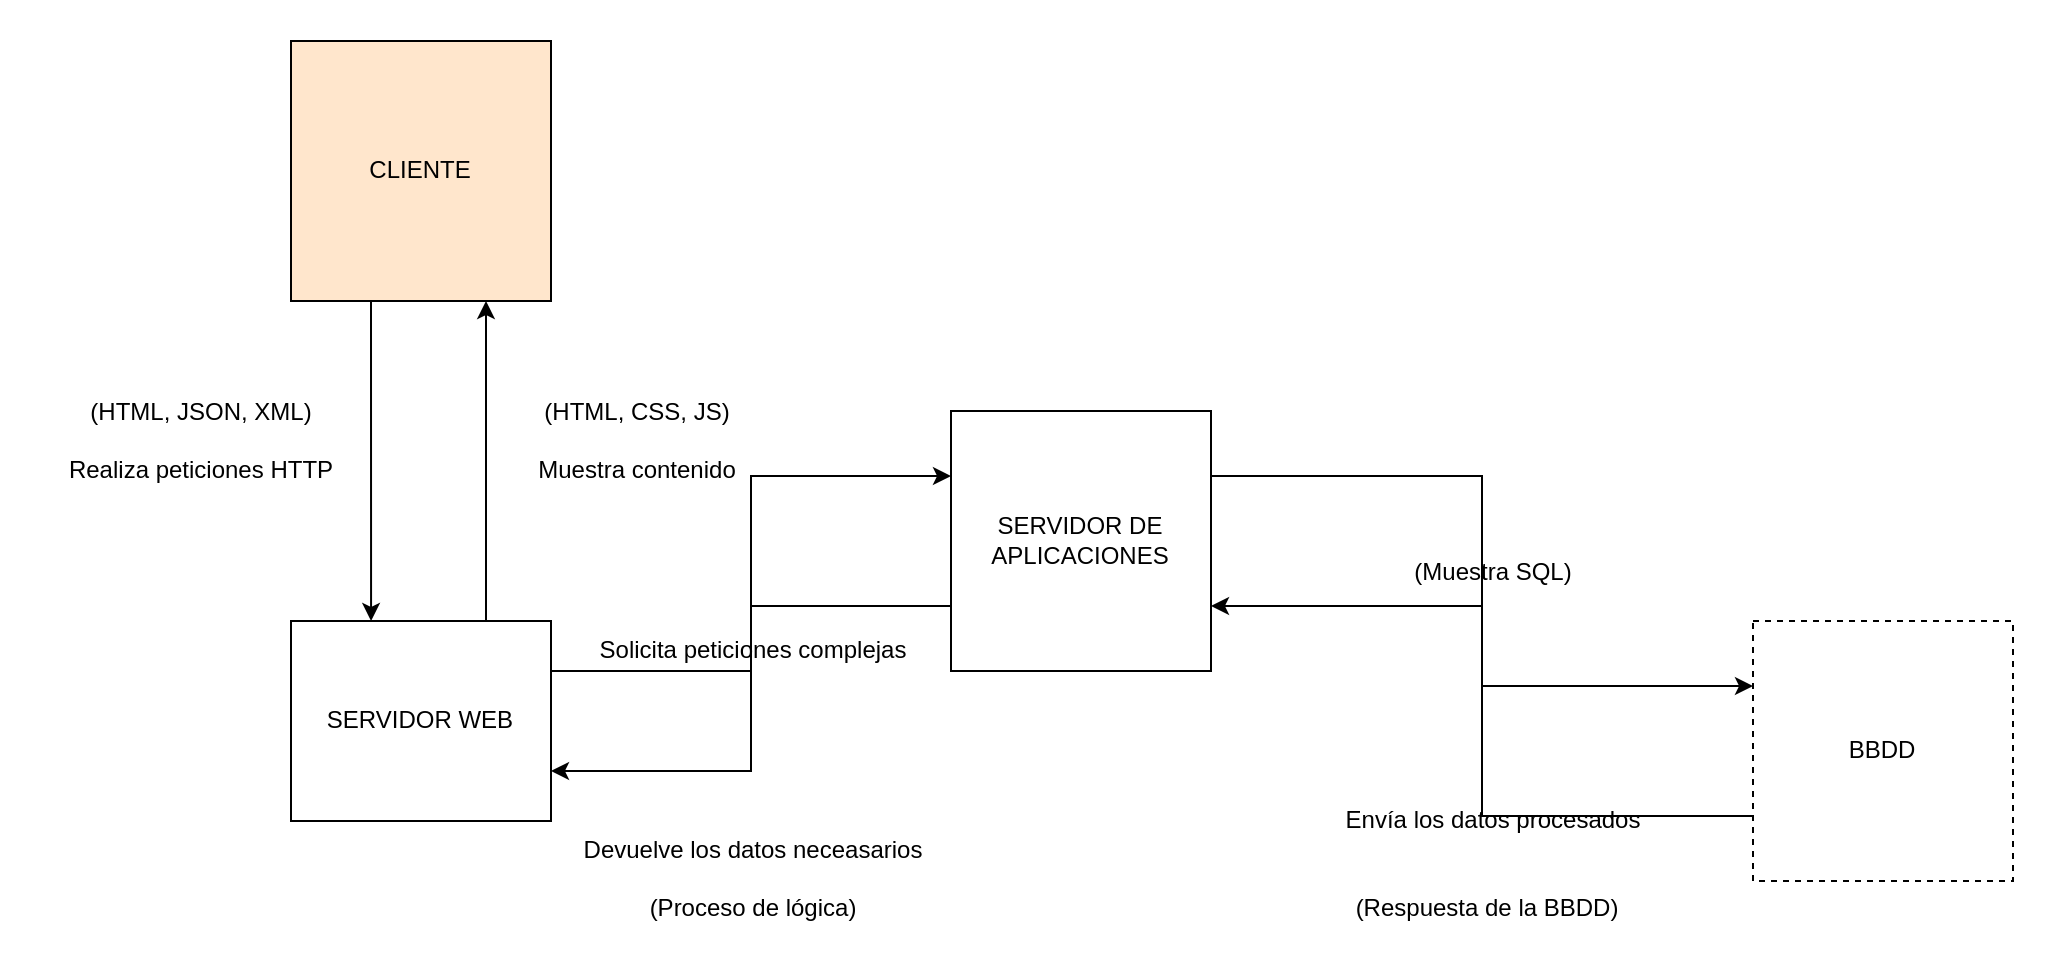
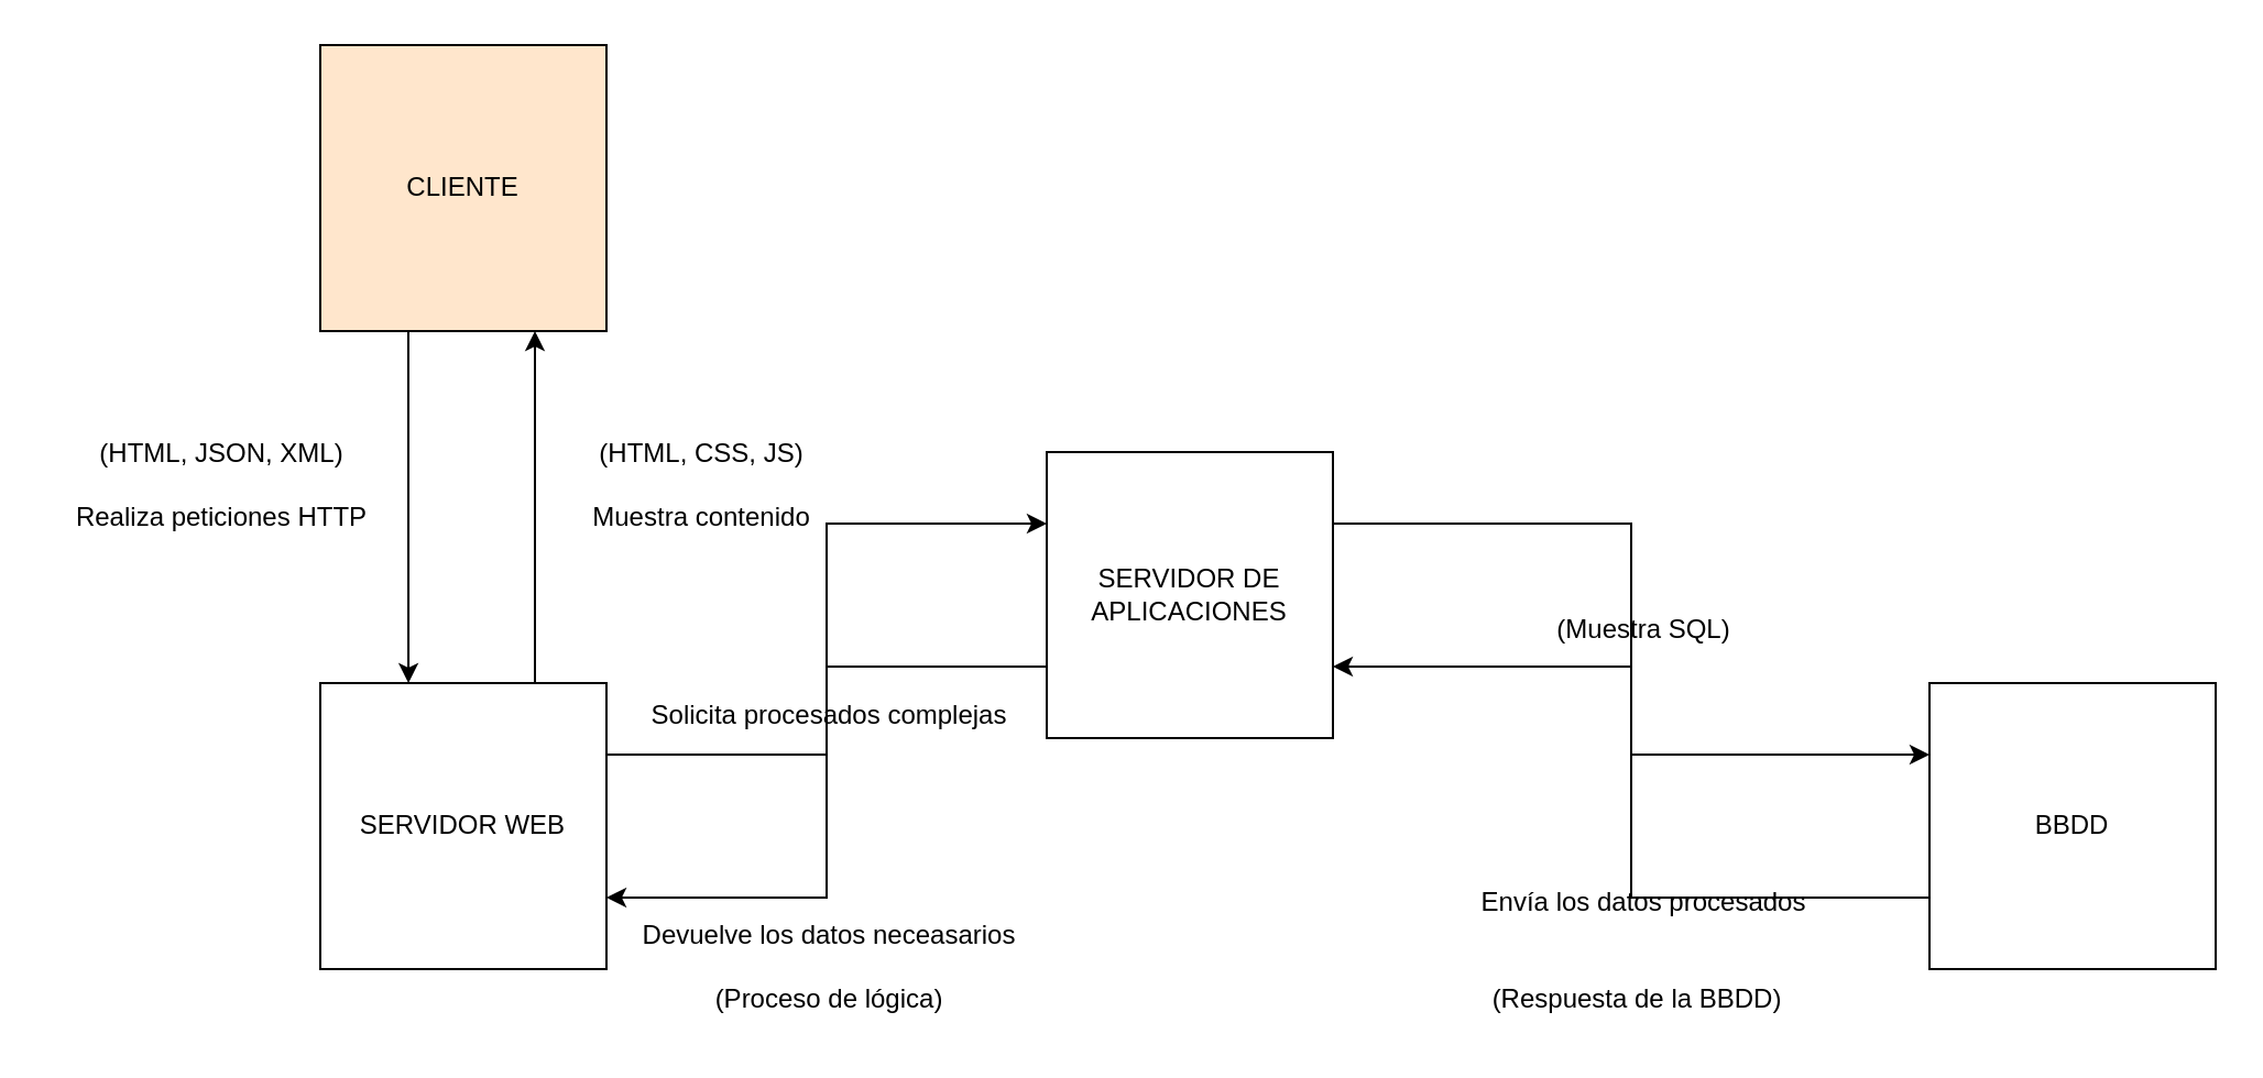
  <mxCell id="0" />
  <mxCell id="1" parent="0" />
  <mxCell id="2" style="edgeStyle=orthogonalEdgeStyle;rounded=0;orthogonalLoop=1;jettySize=auto;html=1;exitX=0.315;exitY=0.985;exitDx=0;exitDy=0;entryX=0.308;entryY=0;entryDx=0;entryDy=0;entryPerimeter=0;exitPerimeter=0;" edge="1" parent="1" source="4" target="6"><mxGeometry relative="1" as="geometry"><Array as="points"><mxPoint x="186" y="150" /><mxPoint x="185" y="150" /></Array></mxGeometry></mxCell>
  <mxCell id="3" style="edgeStyle=orthogonalEdgeStyle;rounded=0;orthogonalLoop=1;jettySize=auto;html=1;exitX=0.75;exitY=0;exitDx=0;exitDy=0;entryX=0.75;entryY=1;entryDx=0;entryDy=0;" edge="1" parent="1" source="6" target="4"><mxGeometry relative="1" as="geometry" /></mxCell>
  <mxCell id="4" value="CLIENTE" style="whiteSpace=wrap;html=1;aspect=fixed;fillColor=#ffe6cc;" vertex="1" parent="1"><mxGeometry x="145" y="20" width="130" height="130" as="geometry" /></mxCell>
  <mxCell id="5" style="edgeStyle=orthogonalEdgeStyle;rounded=0;orthogonalLoop=1;jettySize=auto;html=1;exitX=1;exitY=0.25;exitDx=0;exitDy=0;entryX=0;entryY=0.25;entryDx=0;entryDy=0;" edge="1" parent="1" source="6" target="9"><mxGeometry relative="1" as="geometry" /></mxCell>
- <mxCell id="6" value="SERVIDOR WEB" style="whiteSpace=wrap;html=1;aspect=fixed;" vertex="1" parent="1"><mxGeometry x="145" y="310" width="130" height="100" as="geometry" /></mxCell>
+ <mxCell id="6" value="SERVIDOR WEB" style="whiteSpace=wrap;html=1;aspect=fixed;" vertex="1" parent="1"><mxGeometry x="145" y="310" width="130" height="130" as="geometry" /></mxCell>
  <mxCell id="7" style="edgeStyle=orthogonalEdgeStyle;rounded=0;orthogonalLoop=1;jettySize=auto;html=1;exitX=0;exitY=0.75;exitDx=0;exitDy=0;entryX=1;entryY=0.75;entryDx=0;entryDy=0;" edge="1" parent="1" source="9" target="6"><mxGeometry relative="1" as="geometry" /></mxCell>
  <mxCell id="8" style="edgeStyle=orthogonalEdgeStyle;rounded=0;orthogonalLoop=1;jettySize=auto;html=1;exitX=1;exitY=0.25;exitDx=0;exitDy=0;entryX=0;entryY=0.25;entryDx=0;entryDy=0;" edge="1" parent="1" source="9" target="11"><mxGeometry relative="1" as="geometry" /></mxCell>
  <mxCell id="9" value="SERVIDOR DE APLICACIONES" style="whiteSpace=wrap;html=1;aspect=fixed;" vertex="1" parent="1"><mxGeometry x="475" y="205" width="130" height="130" as="geometry" /></mxCell>
  <mxCell id="10" style="edgeStyle=orthogonalEdgeStyle;rounded=0;orthogonalLoop=1;jettySize=auto;html=1;exitX=0;exitY=0.75;exitDx=0;exitDy=0;entryX=1;entryY=0.75;entryDx=0;entryDy=0;" edge="1" parent="1" source="11" target="9"><mxGeometry relative="1" as="geometry" /></mxCell>
- <mxCell id="11" value="BBDD" style="whiteSpace=wrap;html=1;aspect=fixed;dashed=1;" vertex="1" parent="1"><mxGeometry x="876" y="310" width="130" height="130" as="geometry" /></mxCell>
+ <mxCell id="11" value="BBDD" style="whiteSpace=wrap;html=1;aspect=fixed;" vertex="1" parent="1"><mxGeometry x="876" y="310" width="130" height="130" as="geometry" /></mxCell>
  <mxCell id="12" value="Muestra contenido" style="text;html=1;align=center;verticalAlign=middle;resizable=0;points=[];autosize=1;strokeColor=none;fillColor=none;rotation=0;" vertex="1" parent="1"><mxGeometry x="258" y="220" width="120" height="30" as="geometry" /></mxCell>
  <mxCell id="13" value="Realiza peticiones HTTP" style="text;html=1;align=center;verticalAlign=middle;resizable=0;points=[];autosize=1;strokeColor=none;fillColor=none;rotation=0;" vertex="1" parent="1"><mxGeometry x="20" y="220" width="160" height="30" as="geometry" /></mxCell>
- <mxCell id="14" value="Solicita peticiones complejas" style="text;html=1;align=center;verticalAlign=middle;resizable=0;points=[];autosize=1;strokeColor=none;fillColor=none;" vertex="1" parent="1"><mxGeometry x="286" y="310" width="180" height="30" as="geometry" /></mxCell>
+ <mxCell id="14" value="Solicita procesados complejas" style="text;html=1;align=center;verticalAlign=middle;resizable=0;points=[];autosize=1;strokeColor=none;fillColor=none;" vertex="1" parent="1"><mxGeometry x="286" y="310" width="180" height="30" as="geometry" /></mxCell>
  <mxCell id="15" value="Devuelve los datos neceasarios" style="text;html=1;align=center;verticalAlign=middle;resizable=0;points=[];autosize=1;strokeColor=none;fillColor=none;" vertex="1" parent="1"><mxGeometry x="281" y="410" width="190" height="30" as="geometry" /></mxCell>
  <mxCell id="16" value="Envía los datos procesados" style="text;html=1;align=center;verticalAlign=middle;resizable=0;points=[];autosize=1;strokeColor=none;fillColor=none;" vertex="1" parent="1"><mxGeometry x="661" y="395" width="170" height="30" as="geometry" /></mxCell>
  <mxCell id="17" value="(Muestra SQL)" style="text;html=1;align=center;verticalAlign=middle;resizable=0;points=[];autosize=1;strokeColor=none;fillColor=none;" vertex="1" parent="1"><mxGeometry x="690" y="272" width="112" height="28" as="geometry" /></mxCell>
  <mxCell id="18" value="(Respuesta de la BBDD)" style="text;html=1;align=center;verticalAlign=middle;resizable=0;points=[];autosize=1;strokeColor=none;fillColor=none;" vertex="1" parent="1"><mxGeometry x="666" y="440" width="154" height="28" as="geometry" /></mxCell>
  <mxCell id="19" value="(HTML, JSON, XML)" style="text;html=1;align=center;verticalAlign=middle;resizable=0;points=[];autosize=1;strokeColor=none;fillColor=none;rotation=0;" vertex="1" parent="1"><mxGeometry x="30" y="192" width="140" height="28" as="geometry" /></mxCell>
  <mxCell id="20" value="(Proceso de lógica)" style="text;html=1;align=center;verticalAlign=middle;resizable=0;points=[];autosize=1;strokeColor=none;fillColor=none;rotation=0;" vertex="1" parent="1"><mxGeometry x="313" y="440" width="126" height="28" as="geometry" /></mxCell>
  <mxCell id="21" value="(HTML, CSS, JS)" style="text;html=1;align=center;verticalAlign=middle;resizable=0;points=[];autosize=1;strokeColor=none;fillColor=none;rotation=0;" vertex="1" parent="1"><mxGeometry x="255" y="192" width="126" height="28" as="geometry" /></mxCell>
